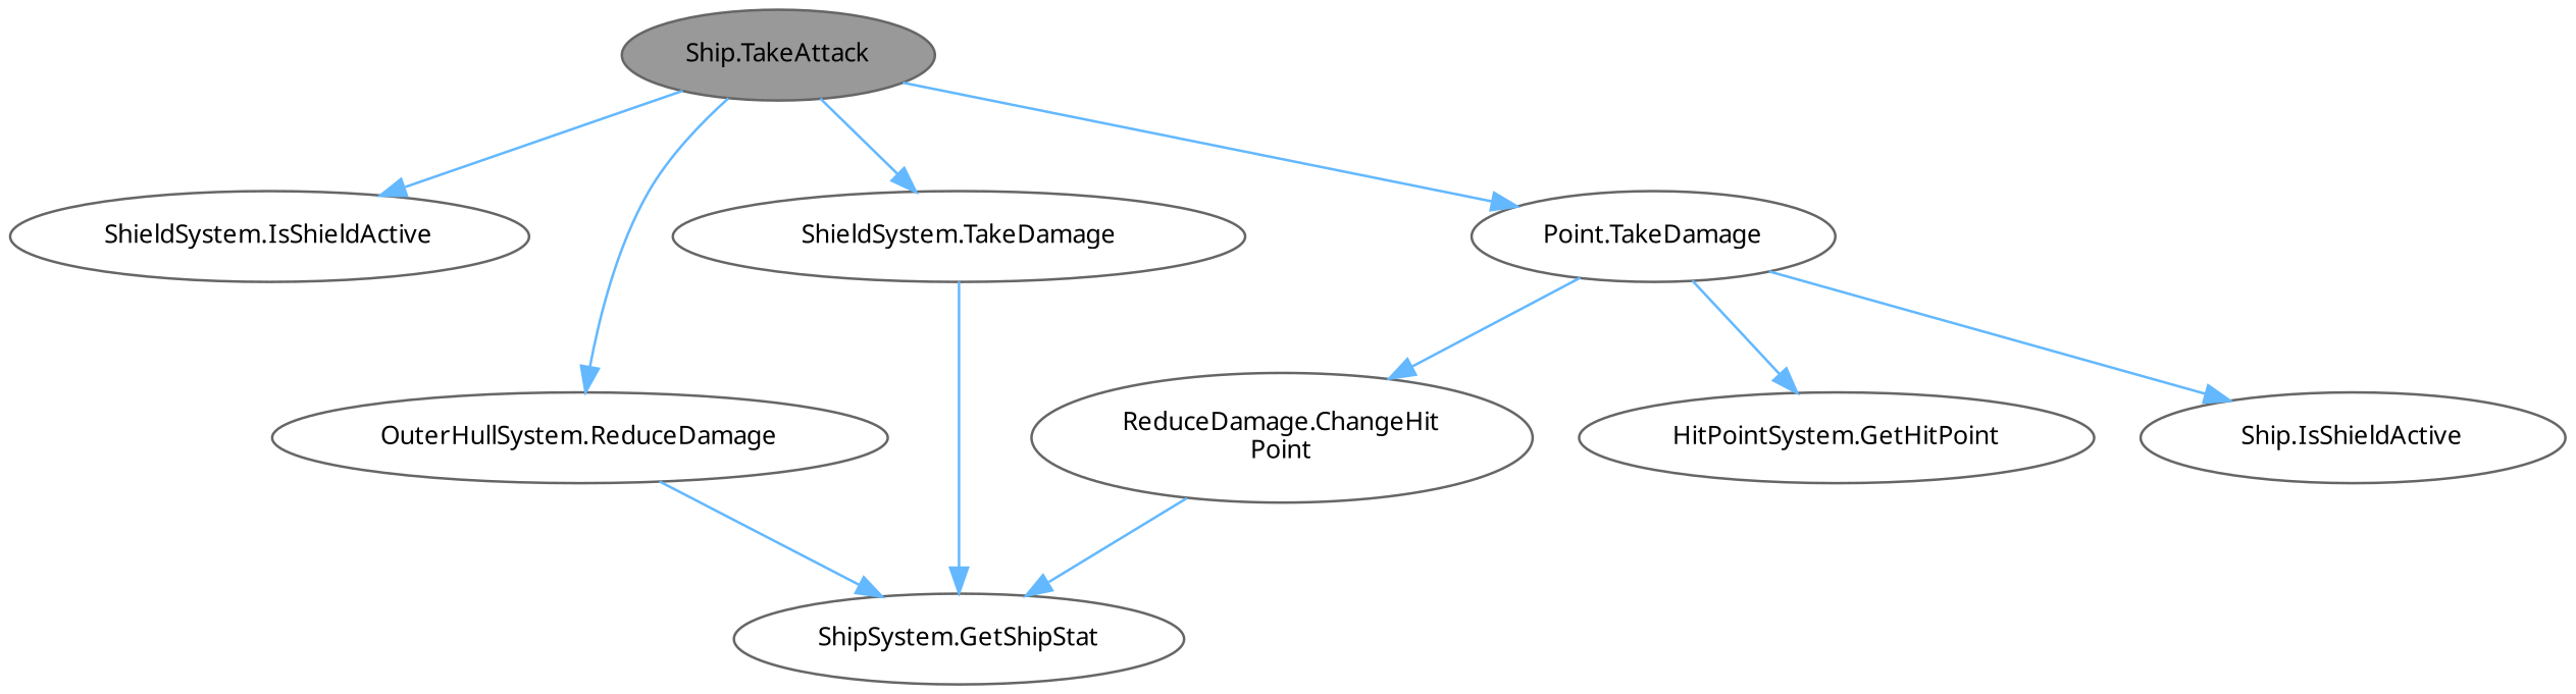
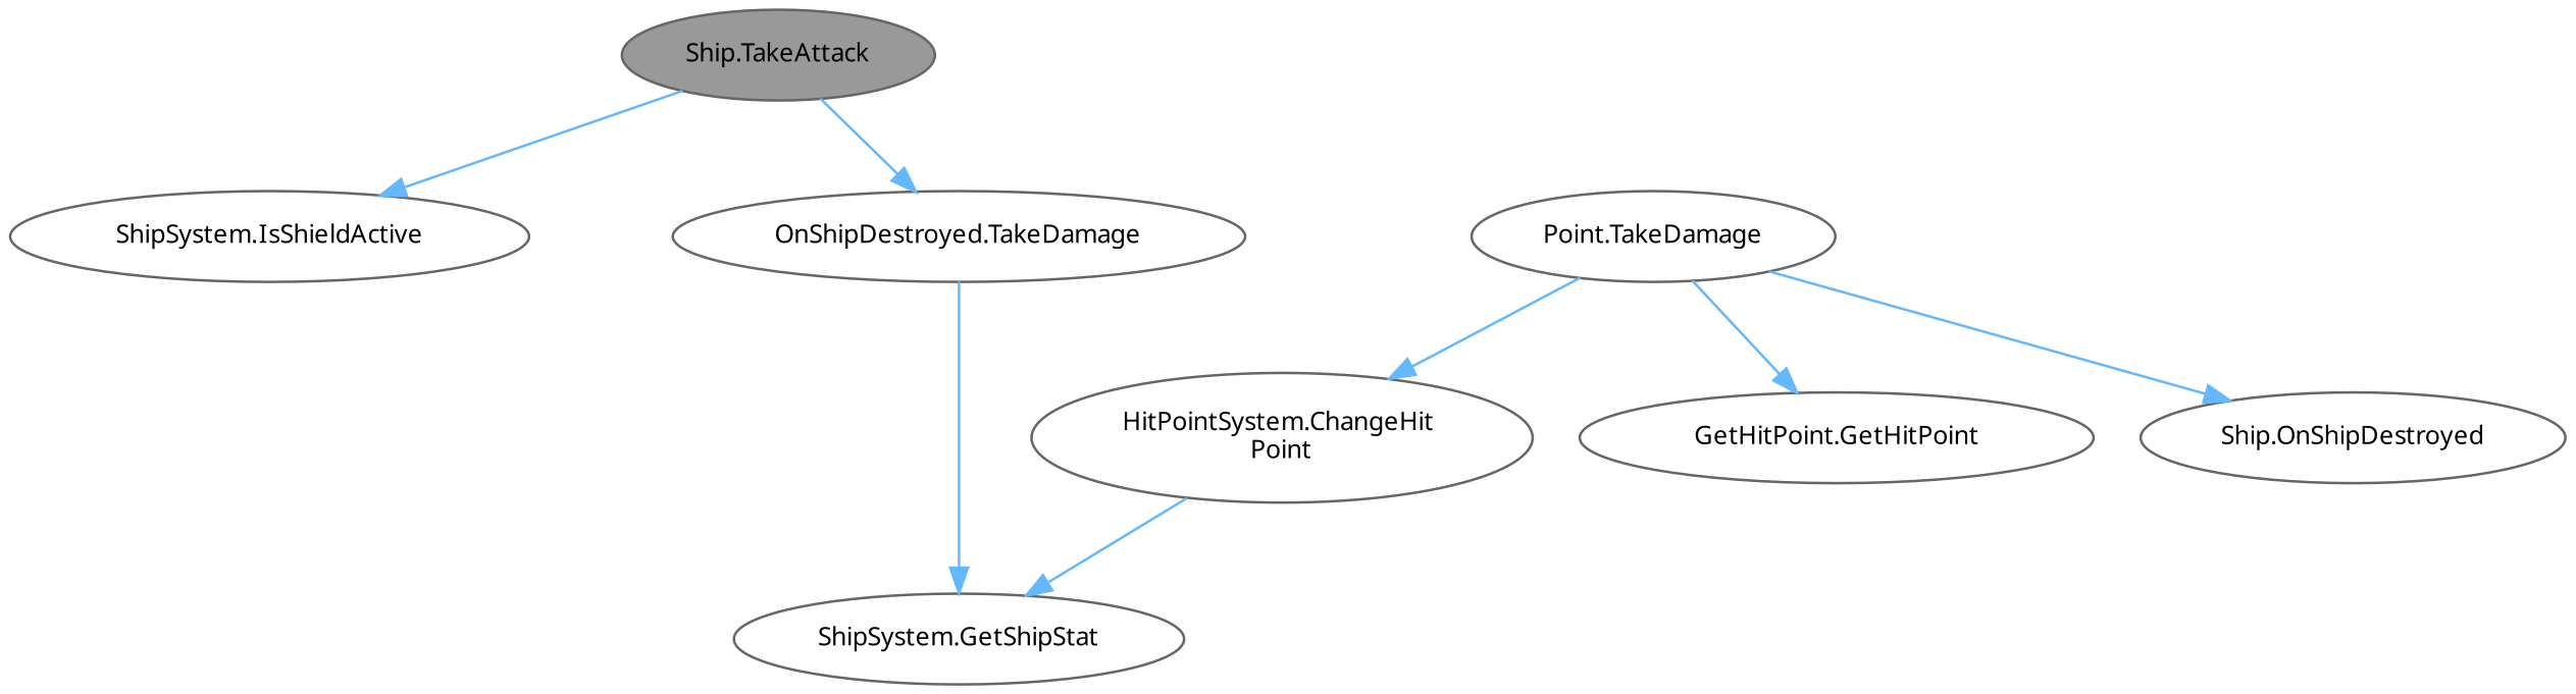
  digraph {
    fontname="Noto Sans"
    rankdir=TB
    node [color=grey40 fillcolor=white fontname="Noto Sans" fontsize=10 margin=0.1 style=filled]
    edge [color=steelblue1 fontname="Noto Sans" fontsize=10 labelfontname=Helvetica labelfontsize=10 style=solid]
    n1 [color=gray40 fillcolor=grey60 fontcolor=black height=0.2 label="Ship.TakeAttack" width=0.4]
-   n2 [height=0.2 label="ShieldSystem.IsShieldActive" width=0.4]
-   n3 [height=0.2 label="OuterHullSystem.ReduceDamage" width=0.4]
-   n4 [height=0.2 label="ShieldSystem.TakeDamage" width=0.4]
+   n2 [height=0.2 label="ShipSystem.IsShieldActive" width=0.4]
+   n4 [height=0.2 label="OnShipDestroyed.TakeDamage" width=0.4]
    n5 [height=0.2 label="Point.TakeDamage" width=0.4]
    n6 [height=0.2 label="ShipSystem.GetShipStat" width=0.4]
-   n7 [height=0.2 label="ReduceDamage.ChangeHit\lPoint" width=0.4]
-   n8 [height=0.2 label="HitPointSystem.GetHitPoint" width=0.4]
-   n9 [height=0.2 label="Ship.IsShieldActive" width=0.4]
+   n7 [height=0.2 label="HitPointSystem.ChangeHit\lPoint" width=0.4]
+   n8 [height=0.2 label="GetHitPoint.GetHitPoint" width=0.4]
+   n9 [height=0.2 label="Ship.OnShipDestroyed" width=0.4]
    n1 -> n2
-   n1 -> n3
    n1 -> n4
-   n1 -> n5
-   n3 -> n6
    n4 -> n6
    n5 -> n7
    n5 -> n8
    n5 -> n9
    n7 -> n6
  }
